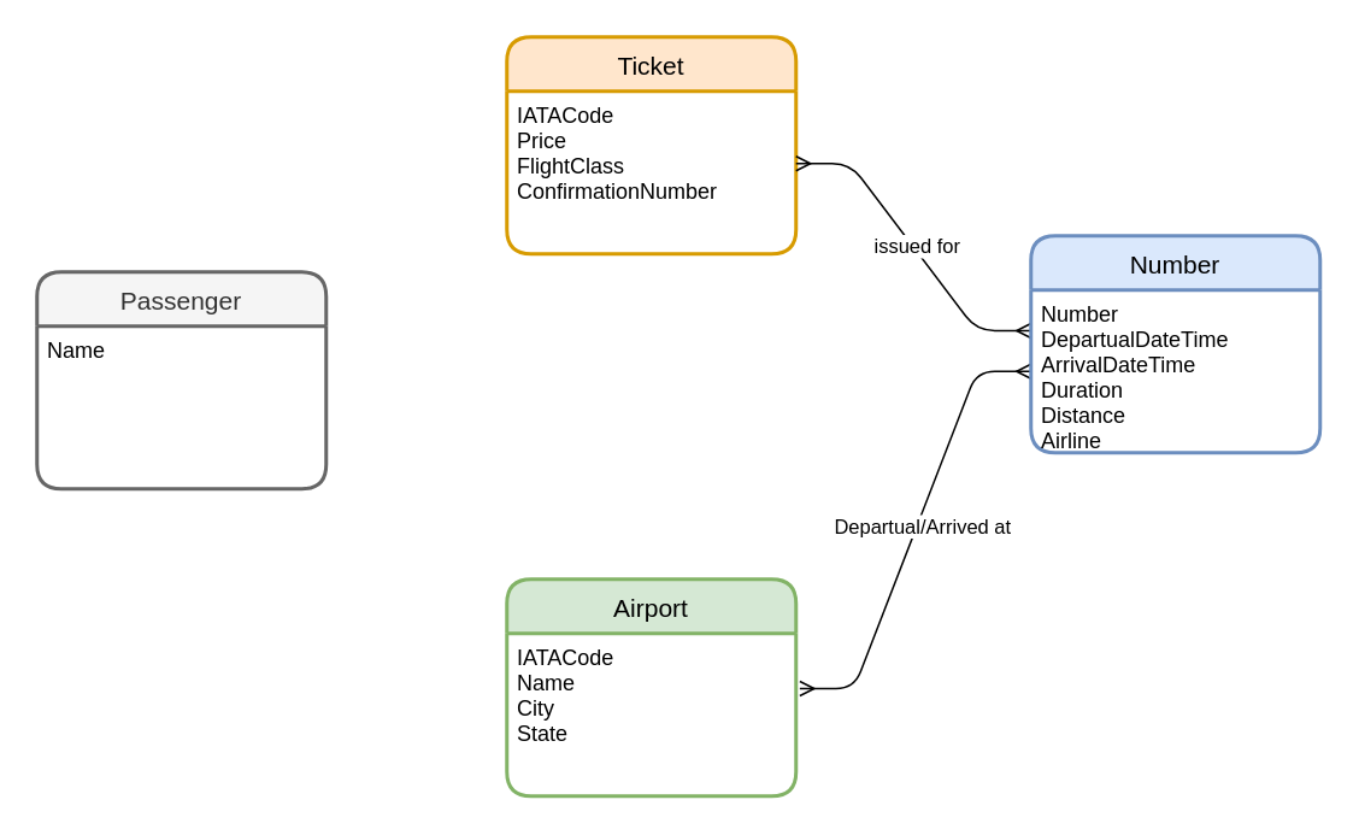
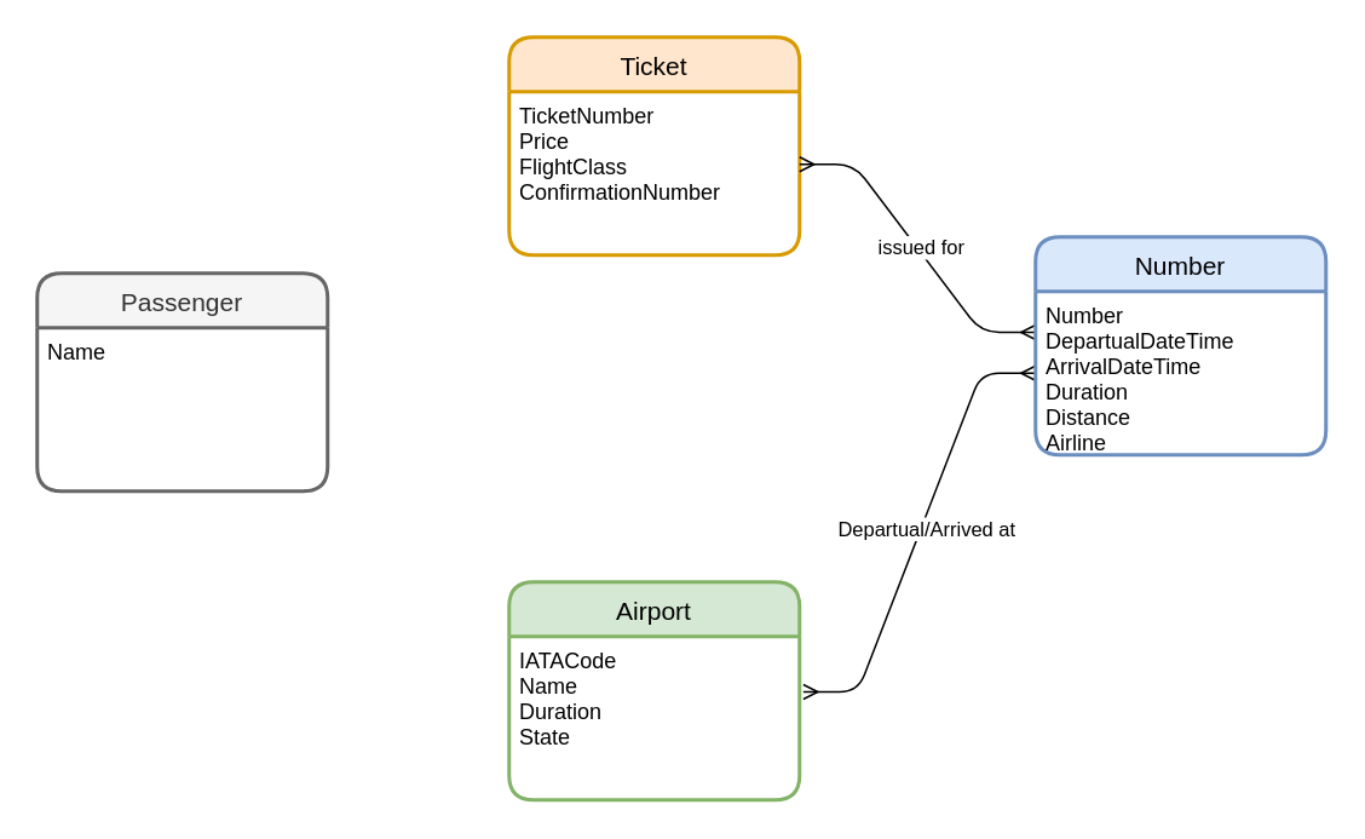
  <mxCell id="0" />
  <mxCell id="1" parent="0" />
  <mxCell id="2" value="" style="edgeStyle=entityRelationEdgeStyle;fontSize=12;html=1;endArrow=ERmany;startArrow=ERmany;entryX=0;entryY=0.5;entryDx=0;entryDy=0;exitX=1.013;exitY=0.339;exitDx=0;exitDy=0;exitPerimeter=0;" parent="1" source="11" target="9" edge="1"><mxGeometry width="100" height="100" relative="1" as="geometry"><mxPoint x="350" y="300" as="sourcePoint" /><mxPoint x="450" y="200" as="targetPoint" /></mxGeometry></mxCell>
  <mxCell id="3" value="Departual/Arrived at" style="edgeLabel;html=1;align=center;verticalAlign=middle;resizable=0;points=[];" parent="2" vertex="1" connectable="0"><mxGeometry x="0.031" y="-3" relative="1" as="geometry"><mxPoint x="-1" as="offset" /></mxGeometry></mxCell>
  <mxCell id="4" value="Ticket" style="swimlane;childLayout=stackLayout;horizontal=1;startSize=30;horizontalStack=0;rounded=1;fontSize=14;fontStyle=0;strokeWidth=2;resizeParent=0;resizeLast=1;shadow=0;dashed=0;align=center;fillColor=#ffe6cc;strokeColor=#d79b00;" parent="1" vertex="1"><mxGeometry x="280" y="20" width="160" height="120" as="geometry" /></mxCell>
  <mxCell id="5" value="" style="edgeStyle=entityRelationEdgeStyle;fontSize=12;html=1;endArrow=ERmany;startArrow=ERmany;entryX=0;entryY=0.25;entryDx=0;entryDy=0;" parent="4" target="9" edge="1"><mxGeometry width="100" height="100" relative="1" as="geometry"><mxPoint x="160" y="70" as="sourcePoint" /><mxPoint x="260" y="-30" as="targetPoint" /></mxGeometry></mxCell>
  <mxCell id="6" value="issued for" style="edgeLabel;html=1;align=center;verticalAlign=middle;resizable=0;points=[];" vertex="1" connectable="0" parent="5"><mxGeometry x="0.002" y="2" relative="1" as="geometry"><mxPoint as="offset" /></mxGeometry></mxCell>
- <mxCell id="7" value="IATACode&#10;Price&#10;FlightClass&#10;ConfirmationNumber&#10;" style="align=left;strokeColor=none;fillColor=none;spacingLeft=4;fontSize=12;verticalAlign=top;resizable=0;rotatable=0;part=1;" parent="4" vertex="1"><mxGeometry y="30" width="160" height="90" as="geometry" /></mxCell>
+ <mxCell id="7" value="TicketNumber&#10;Price&#10;FlightClass&#10;ConfirmationNumber&#10;" style="align=left;strokeColor=none;fillColor=none;spacingLeft=4;fontSize=12;verticalAlign=top;resizable=0;rotatable=0;part=1;" parent="4" vertex="1"><mxGeometry y="30" width="160" height="90" as="geometry" /></mxCell>
  <mxCell id="8" value="Number" style="swimlane;childLayout=stackLayout;horizontal=1;startSize=30;horizontalStack=0;rounded=1;fontSize=14;fontStyle=0;strokeWidth=2;resizeParent=0;resizeLast=1;shadow=0;dashed=0;align=center;fillColor=#dae8fc;strokeColor=#6c8ebf;" parent="1" vertex="1"><mxGeometry x="570" y="130" width="160" height="120" as="geometry" /></mxCell>
  <mxCell id="9" value="Number&#10;DepartualDateTime&#10;ArrivalDateTime&#10;Duration&#10;Distance&#10;Airline&#10;" style="align=left;strokeColor=none;fillColor=none;spacingLeft=4;fontSize=12;verticalAlign=top;resizable=0;rotatable=0;part=1;" parent="8" vertex="1"><mxGeometry y="30" width="160" height="90" as="geometry" /></mxCell>
  <mxCell id="10" value="Airport" style="swimlane;childLayout=stackLayout;horizontal=1;startSize=30;horizontalStack=0;rounded=1;fontSize=14;fontStyle=0;strokeWidth=2;resizeParent=0;resizeLast=1;shadow=0;dashed=0;align=center;fillColor=#d5e8d4;strokeColor=#82b366;" parent="1" vertex="1"><mxGeometry x="280" y="320" width="160" height="120" as="geometry" /></mxCell>
- <mxCell id="11" value="IATACode&#10;Name&#10;City&#10;State&#10;" style="align=left;strokeColor=none;fillColor=none;spacingLeft=4;fontSize=12;verticalAlign=top;resizable=0;rotatable=0;part=1;" parent="10" vertex="1"><mxGeometry y="30" width="160" height="90" as="geometry" /></mxCell>
+ <mxCell id="11" value="IATACode&#10;Name&#10;Duration&#10;State&#10;" style="align=left;strokeColor=none;fillColor=none;spacingLeft=4;fontSize=12;verticalAlign=top;resizable=0;rotatable=0;part=1;" parent="10" vertex="1"><mxGeometry y="30" width="160" height="90" as="geometry" /></mxCell>
  <mxCell id="12" value="Passenger" style="swimlane;childLayout=stackLayout;horizontal=1;startSize=30;horizontalStack=0;rounded=1;fontSize=14;fontStyle=0;strokeWidth=2;resizeParent=0;resizeLast=1;shadow=0;dashed=0;align=center;fillColor=#f5f5f5;strokeColor=#666666;fontColor=#333333;" parent="1" vertex="1"><mxGeometry x="20" y="150" width="160" height="120" as="geometry" /></mxCell>
  <mxCell id="13" value="Name" style="align=left;strokeColor=none;fillColor=none;spacingLeft=4;fontSize=12;verticalAlign=top;resizable=0;rotatable=0;part=1;" parent="12" vertex="1"><mxGeometry y="30" width="160" height="90" as="geometry" /></mxCell>
